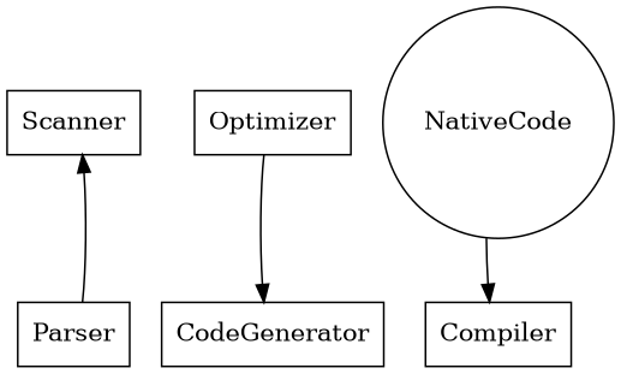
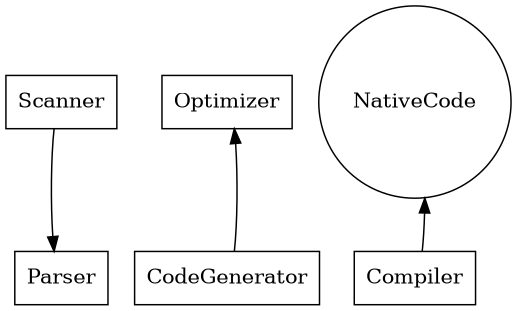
  digraph {
    node [shape=box]
    Scanner
    Parser
    Optimizer
    CodeGenerator
    NativeCode [shape=circle]
    Compiler
-   Parser -> Scanner
-   Optimizer -> CodeGenerator
-   NativeCode -> Compiler
+   Scanner -> Parser
+   CodeGenerator -> Optimizer
+   Compiler -> NativeCode
  }
